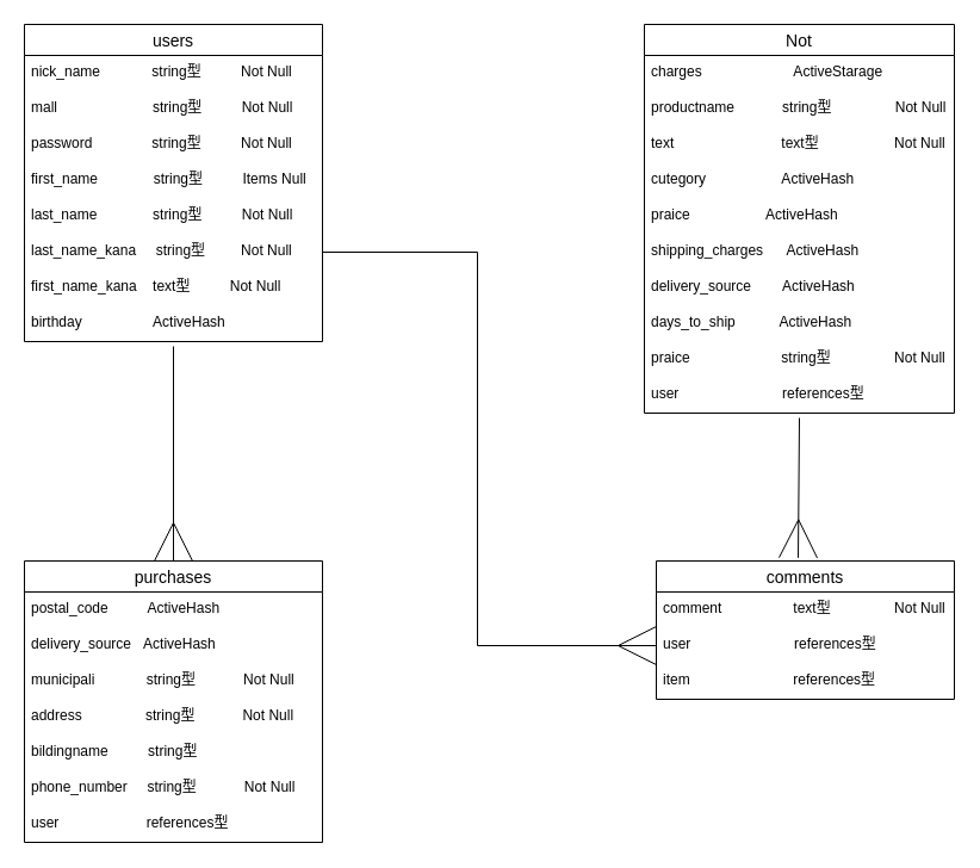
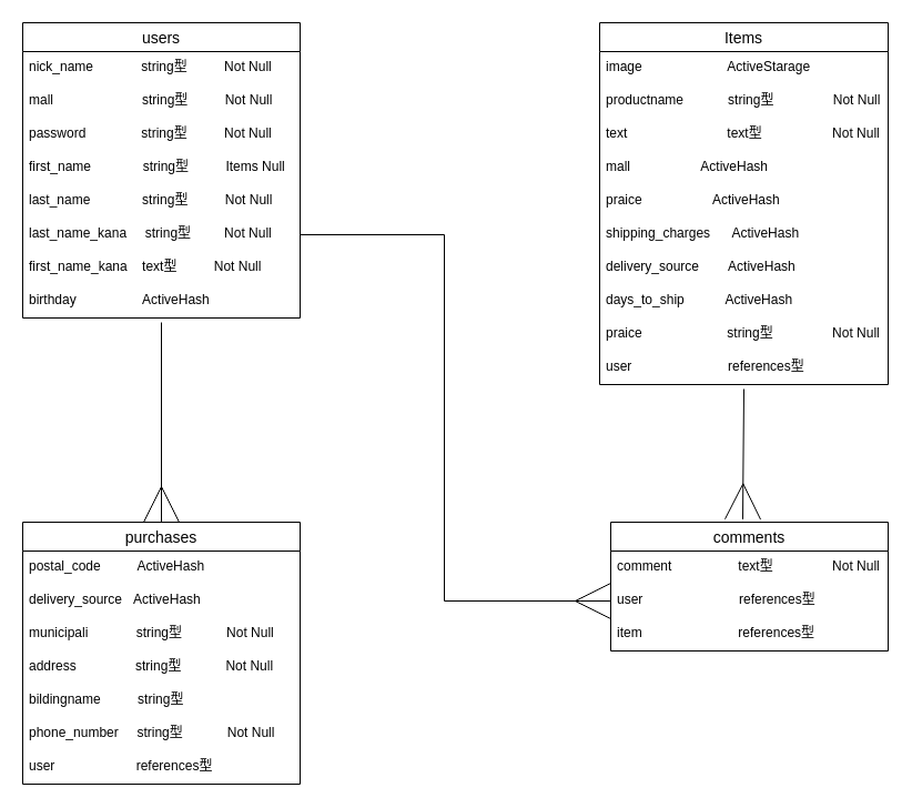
  <mxCell id="0" />
  <mxCell id="1" parent="0" />
  <mxCell id="2" value="users" style="swimlane;fontStyle=0;childLayout=stackLayout;horizontal=1;startSize=26;horizontalStack=0;resizeParent=1;resizeParentMax=0;resizeLast=0;collapsible=1;marginBottom=0;align=center;fontSize=14;" parent="1" vertex="1"><mxGeometry x="20" y="20" width="250" height="266" as="geometry" /></mxCell>
  <mxCell id="3" value="nick_name             string型          Not Null" style="text;strokeColor=none;fillColor=none;spacingLeft=4;spacingRight=4;overflow=hidden;rotatable=0;points=[[0,0.5],[1,0.5]];portConstraint=eastwest;fontSize=12;" parent="2" vertex="1"><mxGeometry y="26" width="250" height="30" as="geometry" /></mxCell>
  <mxCell id="4" value="mall                        string型          Not Null     " style="text;strokeColor=none;fillColor=none;spacingLeft=4;spacingRight=4;overflow=hidden;rotatable=0;points=[[0,0.5],[1,0.5]];portConstraint=eastwest;fontSize=12;" parent="2" vertex="1"><mxGeometry y="56" width="250" height="30" as="geometry" /></mxCell>
  <mxCell id="5" value="password               string型          Not Null" style="text;strokeColor=none;fillColor=none;spacingLeft=4;spacingRight=4;overflow=hidden;rotatable=0;points=[[0,0.5],[1,0.5]];portConstraint=eastwest;fontSize=12;" parent="2" vertex="1"><mxGeometry y="86" width="250" height="30" as="geometry" /></mxCell>
  <mxCell id="6" value="first_name              string型          Items Null" style="text;strokeColor=none;fillColor=none;spacingLeft=4;spacingRight=4;overflow=hidden;rotatable=0;points=[[0,0.5],[1,0.5]];portConstraint=eastwest;fontSize=12;" parent="2" vertex="1"><mxGeometry y="116" width="250" height="30" as="geometry" /></mxCell>
  <mxCell id="7" value="last_name              string型          Not Null" style="text;strokeColor=none;fillColor=none;spacingLeft=4;spacingRight=4;overflow=hidden;rotatable=0;points=[[0,0.5],[1,0.5]];portConstraint=eastwest;fontSize=12;" parent="2" vertex="1"><mxGeometry y="146" width="250" height="30" as="geometry" /></mxCell>
  <mxCell id="8" value="last_name_kana     string型         Not Null" style="text;strokeColor=none;fillColor=none;spacingLeft=4;spacingRight=4;overflow=hidden;rotatable=0;points=[[0,0.5],[1,0.5]];portConstraint=eastwest;fontSize=12;" parent="2" vertex="1"><mxGeometry y="176" width="250" height="30" as="geometry" /></mxCell>
  <mxCell id="9" value="first_name_kana    text型          Not Null" style="text;strokeColor=none;fillColor=none;spacingLeft=4;spacingRight=4;overflow=hidden;rotatable=0;points=[[0,0.5],[1,0.5]];portConstraint=eastwest;fontSize=12;" parent="2" vertex="1"><mxGeometry y="206" width="250" height="30" as="geometry" /></mxCell>
  <mxCell id="10" value="birthday                  ActiveHash    " style="text;strokeColor=none;fillColor=none;spacingLeft=4;spacingRight=4;overflow=hidden;rotatable=0;points=[[0,0.5],[1,0.5]];portConstraint=eastwest;fontSize=12;" parent="2" vertex="1"><mxGeometry y="236" width="250" height="30" as="geometry" /></mxCell>
  <mxCell id="11" style="edgeStyle=orthogonalEdgeStyle;rounded=0;orthogonalLoop=1;jettySize=auto;html=1;startArrow=ERmany;startFill=0;startSize=30;sourcePerimeterSpacing=0;endArrow=none;endFill=0;endSize=30;" parent="1" source="12" edge="1"><mxGeometry relative="1" as="geometry"><mxPoint x="145" y="290" as="targetPoint" /></mxGeometry></mxCell>
  <mxCell id="12" value="purchases" style="swimlane;fontStyle=0;childLayout=stackLayout;horizontal=1;startSize=26;horizontalStack=0;resizeParent=1;resizeParentMax=0;resizeLast=0;collapsible=1;marginBottom=0;align=center;fontSize=14;" parent="1" vertex="1"><mxGeometry x="20" y="470" width="250" height="236" as="geometry" /></mxCell>
  <mxCell id="13" value="postal_code          ActiveHash      " style="text;strokeColor=none;fillColor=none;spacingLeft=4;spacingRight=4;overflow=hidden;rotatable=0;points=[[0,0.5],[1,0.5]];portConstraint=eastwest;fontSize=12;" parent="12" vertex="1"><mxGeometry y="26" width="250" height="30" as="geometry" /></mxCell>
  <mxCell id="14" value="delivery_source   ActiveHash      " style="text;strokeColor=none;fillColor=none;spacingLeft=4;spacingRight=4;overflow=hidden;rotatable=0;points=[[0,0.5],[1,0.5]];portConstraint=eastwest;fontSize=12;" parent="12" vertex="1"><mxGeometry y="56" width="250" height="30" as="geometry" /></mxCell>
  <mxCell id="15" value="municipali             string型            Not Null" style="text;strokeColor=none;fillColor=none;spacingLeft=4;spacingRight=4;overflow=hidden;rotatable=0;points=[[0,0.5],[1,0.5]];portConstraint=eastwest;fontSize=12;" parent="12" vertex="1"><mxGeometry y="86" width="250" height="30" as="geometry" /></mxCell>
  <mxCell id="16" value="address                string型            Not Null" style="text;strokeColor=none;fillColor=none;spacingLeft=4;spacingRight=4;overflow=hidden;rotatable=0;points=[[0,0.5],[1,0.5]];portConstraint=eastwest;fontSize=12;" parent="12" vertex="1"><mxGeometry y="116" width="250" height="30" as="geometry" /></mxCell>
  <mxCell id="17" value="bildingname          string型          " style="text;strokeColor=none;fillColor=none;spacingLeft=4;spacingRight=4;overflow=hidden;rotatable=0;points=[[0,0.5],[1,0.5]];portConstraint=eastwest;fontSize=12;" parent="12" vertex="1"><mxGeometry y="146" width="250" height="30" as="geometry" /></mxCell>
  <mxCell id="18" value="phone_number     string型            Not Null" style="text;strokeColor=none;fillColor=none;spacingLeft=4;spacingRight=4;overflow=hidden;rotatable=0;points=[[0,0.5],[1,0.5]];portConstraint=eastwest;fontSize=12;" parent="12" vertex="1"><mxGeometry y="176" width="250" height="30" as="geometry" /></mxCell>
  <mxCell id="19" value="user                      references型" style="text;strokeColor=none;fillColor=none;spacingLeft=4;spacingRight=4;overflow=hidden;rotatable=0;points=[[0,0.5],[1,0.5]];portConstraint=eastwest;fontSize=12;" parent="12" vertex="1"><mxGeometry y="206" width="250" height="30" as="geometry" /></mxCell>
- <mxCell id="20" value="Not" style="swimlane;fontStyle=0;childLayout=stackLayout;horizontal=1;startSize=26;horizontalStack=0;resizeParent=1;resizeParentMax=0;resizeLast=0;collapsible=1;marginBottom=0;align=center;fontSize=14;" parent="1" vertex="1"><mxGeometry x="540" y="20" width="260" height="326" as="geometry" /></mxCell>
- <mxCell id="21" value="charges                       ActiveStarage     " style="text;strokeColor=none;fillColor=none;spacingLeft=4;spacingRight=4;overflow=hidden;rotatable=0;points=[[0,0.5],[1,0.5]];portConstraint=eastwest;fontSize=12;" parent="20" vertex="1"><mxGeometry y="26" width="260" height="30" as="geometry" /></mxCell>
+ <mxCell id="20" value="Items" style="swimlane;fontStyle=0;childLayout=stackLayout;horizontal=1;startSize=26;horizontalStack=0;resizeParent=1;resizeParentMax=0;resizeLast=0;collapsible=1;marginBottom=0;align=center;fontSize=14;" parent="1" vertex="1"><mxGeometry x="540" y="20" width="260" height="326" as="geometry" /></mxCell>
+ <mxCell id="21" value="image                       ActiveStarage     " style="text;strokeColor=none;fillColor=none;spacingLeft=4;spacingRight=4;overflow=hidden;rotatable=0;points=[[0,0.5],[1,0.5]];portConstraint=eastwest;fontSize=12;" parent="20" vertex="1"><mxGeometry y="26" width="260" height="30" as="geometry" /></mxCell>
  <mxCell id="22" value="productname            string型                Not Null" style="text;strokeColor=none;fillColor=none;spacingLeft=4;spacingRight=4;overflow=hidden;rotatable=0;points=[[0,0.5],[1,0.5]];portConstraint=eastwest;fontSize=12;" parent="20" vertex="1"><mxGeometry y="56" width="260" height="30" as="geometry" /></mxCell>
  <mxCell id="23" value="text                           text型                   Not Null" style="text;strokeColor=none;fillColor=none;spacingLeft=4;spacingRight=4;overflow=hidden;rotatable=0;points=[[0,0.5],[1,0.5]];portConstraint=eastwest;fontSize=12;" parent="20" vertex="1"><mxGeometry y="86" width="260" height="30" as="geometry" /></mxCell>
- <mxCell id="24" value="cutegory                   ActiveHash " style="text;strokeColor=none;fillColor=none;spacingLeft=4;spacingRight=4;overflow=hidden;rotatable=0;points=[[0,0.5],[1,0.5]];portConstraint=eastwest;fontSize=12;" parent="20" vertex="1"><mxGeometry y="116" width="260" height="30" as="geometry" /></mxCell>
+ <mxCell id="24" value="mall                   ActiveHash " style="text;strokeColor=none;fillColor=none;spacingLeft=4;spacingRight=4;overflow=hidden;rotatable=0;points=[[0,0.5],[1,0.5]];portConstraint=eastwest;fontSize=12;" parent="20" vertex="1"><mxGeometry y="116" width="260" height="30" as="geometry" /></mxCell>
  <mxCell id="25" value="praice                   ActiveHash " style="text;strokeColor=none;fillColor=none;spacingLeft=4;spacingRight=4;overflow=hidden;rotatable=0;points=[[0,0.5],[1,0.5]];portConstraint=eastwest;fontSize=12;" parent="20" vertex="1"><mxGeometry y="146" width="260" height="30" as="geometry" /></mxCell>
  <mxCell id="26" value="shipping_charges      ActiveHash " style="text;strokeColor=none;fillColor=none;spacingLeft=4;spacingRight=4;overflow=hidden;rotatable=0;points=[[0,0.5],[1,0.5]];portConstraint=eastwest;fontSize=12;" parent="20" vertex="1"><mxGeometry y="176" width="260" height="30" as="geometry" /></mxCell>
  <mxCell id="27" value="delivery_source        ActiveHash " style="text;strokeColor=none;fillColor=none;spacingLeft=4;spacingRight=4;overflow=hidden;rotatable=0;points=[[0,0.5],[1,0.5]];portConstraint=eastwest;fontSize=12;" parent="20" vertex="1"><mxGeometry y="206" width="260" height="30" as="geometry" /></mxCell>
  <mxCell id="28" value="days_to_ship           ActiveHash " style="text;strokeColor=none;fillColor=none;spacingLeft=4;spacingRight=4;overflow=hidden;rotatable=0;points=[[0,0.5],[1,0.5]];portConstraint=eastwest;fontSize=12;" parent="20" vertex="1"><mxGeometry y="236" width="260" height="30" as="geometry" /></mxCell>
  <mxCell id="29" value="praice                       string型                Not Null" style="text;strokeColor=none;fillColor=none;spacingLeft=4;spacingRight=4;overflow=hidden;rotatable=0;points=[[0,0.5],[1,0.5]];portConstraint=eastwest;fontSize=12;" parent="20" vertex="1"><mxGeometry y="266" width="260" height="30" as="geometry" /></mxCell>
  <mxCell id="30" value="user                          references型" style="text;strokeColor=none;fillColor=none;spacingLeft=4;spacingRight=4;overflow=hidden;rotatable=0;points=[[0,0.5],[1,0.5]];portConstraint=eastwest;fontSize=12;" parent="20" vertex="1"><mxGeometry y="296" width="260" height="30" as="geometry" /></mxCell>
  <mxCell id="31" value="comments" style="swimlane;fontStyle=0;childLayout=stackLayout;horizontal=1;startSize=26;horizontalStack=0;resizeParent=1;resizeParentMax=0;resizeLast=0;collapsible=1;marginBottom=0;align=center;fontSize=14;" parent="1" vertex="1"><mxGeometry x="550" y="470" width="250" height="116" as="geometry" /></mxCell>
  <mxCell id="32" value="comment                  text型                Not Null" style="text;strokeColor=none;fillColor=none;spacingLeft=4;spacingRight=4;overflow=hidden;rotatable=0;points=[[0,0.5],[1,0.5]];portConstraint=eastwest;fontSize=12;" parent="31" vertex="1"><mxGeometry y="26" width="250" height="30" as="geometry" /></mxCell>
  <mxCell id="33" value="user                          references型" style="text;strokeColor=none;fillColor=none;spacingLeft=4;spacingRight=4;overflow=hidden;rotatable=0;points=[[0,0.5],[1,0.5]];portConstraint=eastwest;fontSize=12;" parent="31" vertex="1"><mxGeometry y="56" width="250" height="30" as="geometry" /></mxCell>
  <mxCell id="34" value="item                          references型" style="text;strokeColor=none;fillColor=none;spacingLeft=4;spacingRight=4;overflow=hidden;rotatable=0;points=[[0,0.5],[1,0.5]];portConstraint=eastwest;fontSize=12;" parent="31" vertex="1"><mxGeometry y="86" width="250" height="30" as="geometry" /></mxCell>
  <mxCell id="35" style="edgeStyle=orthogonalEdgeStyle;rounded=0;orthogonalLoop=1;jettySize=auto;html=1;exitX=1;exitY=0.5;exitDx=0;exitDy=0;startArrow=none;startFill=0;startSize=50;sourcePerimeterSpacing=50;endArrow=ERmany;endFill=0;endSize=30;" parent="1" source="8" target="33" edge="1"><mxGeometry relative="1" as="geometry" /></mxCell>
  <mxCell id="36" value="" style="endArrow=none;html=1;rounded=0;exitX=0.476;exitY=-0.023;exitDx=0;exitDy=0;exitPerimeter=0;startArrow=ERmany;startFill=0;endFill=0;endSize=30;startSize=30;" parent="1" source="31" edge="1"><mxGeometry relative="1" as="geometry"><mxPoint x="670" y="460" as="sourcePoint" /><mxPoint x="670" y="350" as="targetPoint" /></mxGeometry></mxCell>
